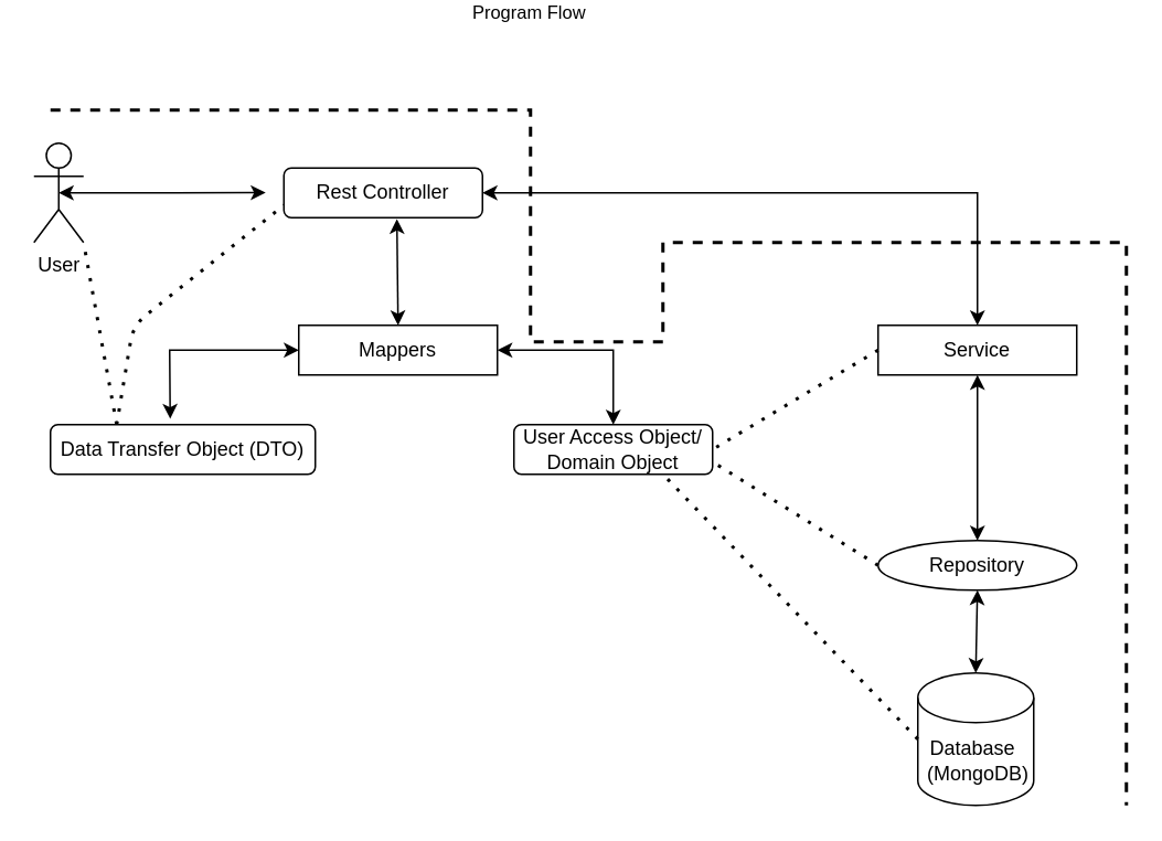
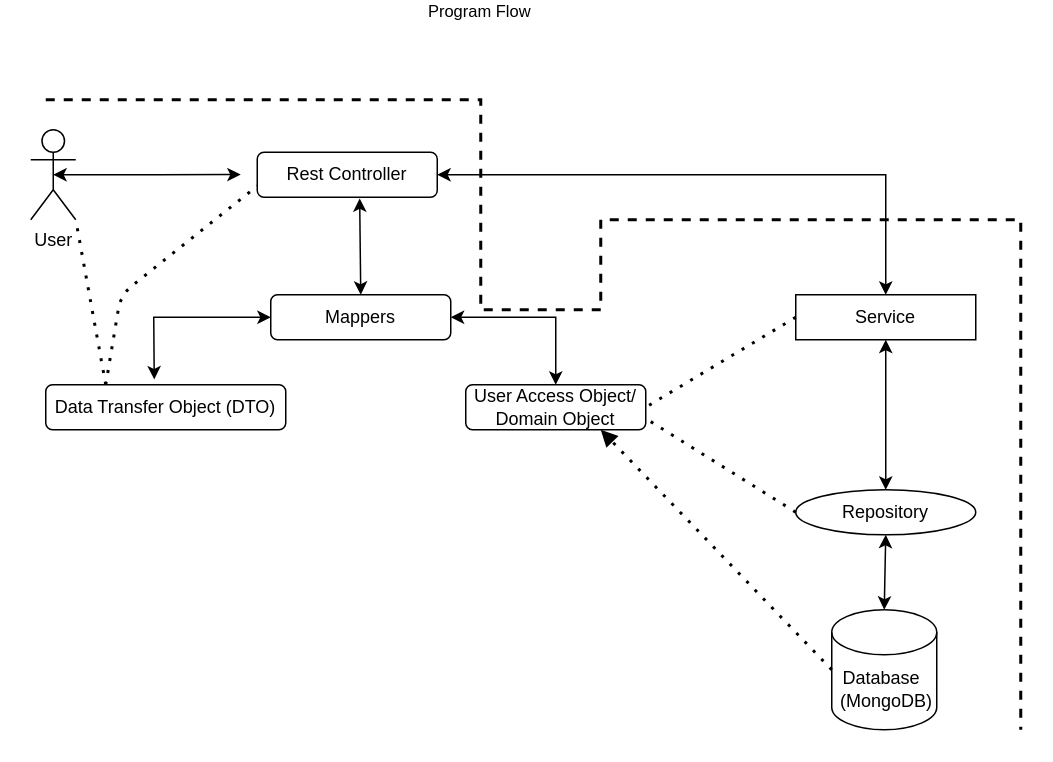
  <mxCell id="0" />
  <mxCell id="1" parent="0" />
  <mxCell id="2" style="edgeStyle=orthogonalEdgeStyle;rounded=0;orthogonalLoop=1;jettySize=auto;html=1;exitX=0.5;exitY=0.5;exitDx=0;exitDy=0;exitPerimeter=0;startArrow=classic;startFill=1;" edge="1" parent="1" source="3"><mxGeometry relative="1" as="geometry"><mxPoint x="160" y="69.897" as="targetPoint" /></mxGeometry></mxCell>
  <mxCell id="3" value="User" style="shape=umlActor;verticalLabelPosition=bottom;verticalAlign=top;html=1;outlineConnect=0;" vertex="1" parent="1"><mxGeometry x="20" y="40" width="30" height="60" as="geometry" /></mxCell>
  <mxCell id="4" value="Rest Controller" style="rounded=1;whiteSpace=wrap;html=1;" vertex="1" parent="1"><mxGeometry x="171" y="55" width="120" height="30" as="geometry" /></mxCell>
- <mxCell id="5" value="Mappers" style="whiteSpace=wrap;html=1;rounded=0;" vertex="1" parent="1"><mxGeometry x="180" y="150" width="120" height="30" as="geometry" /></mxCell>
+ <mxCell id="5" value="Mappers" style="rounded=1;whiteSpace=wrap;html=1;" vertex="1" parent="1"><mxGeometry x="180" y="150" width="120" height="30" as="geometry" /></mxCell>
  <mxCell id="6" value="Data Transfer Object (DTO)" style="rounded=1;whiteSpace=wrap;html=1;" vertex="1" parent="1"><mxGeometry x="30" y="210" width="160" height="30" as="geometry" /></mxCell>
  <mxCell id="7" value="User Access Object/ Domain Object" style="rounded=1;whiteSpace=wrap;html=1;" vertex="1" parent="1"><mxGeometry x="310" y="210" width="120" height="30" as="geometry" /></mxCell>
  <mxCell id="8" value="" style="endArrow=classic;startArrow=classic;html=1;entryX=0;entryY=0.5;entryDx=0;entryDy=0;exitX=0.452;exitY=-0.118;exitDx=0;exitDy=0;exitPerimeter=0;rounded=0;" edge="1" parent="1" source="6" target="5"><mxGeometry width="50" height="50" relative="1" as="geometry"><mxPoint x="40" y="160" as="sourcePoint" /><mxPoint x="90" y="110" as="targetPoint" /><Array as="points"><mxPoint x="102" y="165" /></Array></mxGeometry></mxCell>
  <mxCell id="9" value="" style="endArrow=classic;startArrow=classic;html=1;exitX=1;exitY=0.5;exitDx=0;exitDy=0;rounded=0;" edge="1" parent="1" source="5"><mxGeometry width="50" height="50" relative="1" as="geometry"><mxPoint x="370" y="170" as="sourcePoint" /><mxPoint x="370" y="210" as="targetPoint" /><Array as="points"><mxPoint x="370" y="165" /></Array></mxGeometry></mxCell>
  <mxCell id="10" value="Database&amp;nbsp;&lt;br&gt;&amp;nbsp;(MongoDB)" style="shape=cylinder3;whiteSpace=wrap;html=1;boundedLbl=1;backgroundOutline=1;size=15;" vertex="1" parent="1"><mxGeometry x="554" y="360" width="70" height="80" as="geometry" /></mxCell>
  <mxCell id="11" value="Repository" style="ellipse;whiteSpace=wrap;html=1;" vertex="1" parent="1"><mxGeometry x="530" y="280" width="120" height="30" as="geometry" /></mxCell>
  <mxCell id="12" value="Service" style="whiteSpace=wrap;html=1;rounded=0;" vertex="1" parent="1"><mxGeometry x="530" y="150" width="120" height="30" as="geometry" /></mxCell>
  <mxCell id="13" value="" style="endArrow=classic;startArrow=classic;html=1;exitX=0.569;exitY=1.025;exitDx=0;exitDy=0;exitPerimeter=0;entryX=0.5;entryY=0;entryDx=0;entryDy=0;rounded=0;" edge="1" parent="1" source="4" target="5"><mxGeometry width="50" height="50" relative="1" as="geometry"><mxPoint x="380" y="150" as="sourcePoint" /><mxPoint x="430" y="100" as="targetPoint" /></mxGeometry></mxCell>
  <mxCell id="14" value="" style="endArrow=classic;startArrow=classic;html=1;rounded=0;exitX=0.5;exitY=0;exitDx=0;exitDy=0;entryX=1;entryY=0.5;entryDx=0;entryDy=0;" edge="1" parent="1" source="12" target="4"><mxGeometry width="50" height="50" relative="1" as="geometry"><mxPoint x="470" y="140" as="sourcePoint" /><mxPoint x="520" y="90" as="targetPoint" /><Array as="points"><mxPoint x="590" y="70" /></Array></mxGeometry></mxCell>
  <mxCell id="15" value="" style="endArrow=classic;startArrow=classic;html=1;rounded=0;entryX=0.5;entryY=1;entryDx=0;entryDy=0;exitX=0.5;exitY=0;exitDx=0;exitDy=0;exitPerimeter=0;" edge="1" parent="1" source="10" target="11"><mxGeometry width="50" height="50" relative="1" as="geometry"><mxPoint x="390" y="380" as="sourcePoint" /><mxPoint x="440" y="330" as="targetPoint" /></mxGeometry></mxCell>
  <mxCell id="16" value="" style="endArrow=classic;startArrow=classic;html=1;entryX=0.5;entryY=1;entryDx=0;entryDy=0;" edge="1" parent="1" source="11" target="12"><mxGeometry width="50" height="50" relative="1" as="geometry"><mxPoint x="640" y="250" as="sourcePoint" /><mxPoint x="610" y="190" as="targetPoint" /></mxGeometry></mxCell>
  <mxCell id="17" value="" style="endArrow=none;dashed=1;html=1;dashPattern=1 3;strokeWidth=2;entryX=1;entryY=0.5;entryDx=0;entryDy=0;exitX=0;exitY=0.5;exitDx=0;exitDy=0;" edge="1" parent="1" source="12" target="7"><mxGeometry width="50" height="50" relative="1" as="geometry"><mxPoint x="270" y="340" as="sourcePoint" /><mxPoint x="320" y="290" as="targetPoint" /></mxGeometry></mxCell>
  <mxCell id="18" value="" style="endArrow=none;dashed=1;html=1;dashPattern=1 3;strokeWidth=2;entryX=1;entryY=0.75;entryDx=0;entryDy=0;exitX=0;exitY=0.5;exitDx=0;exitDy=0;" edge="1" parent="1" source="11" target="7"><mxGeometry width="50" height="50" relative="1" as="geometry"><mxPoint x="540" y="175" as="sourcePoint" /><mxPoint x="440" y="235" as="targetPoint" /></mxGeometry></mxCell>
- <mxCell id="19" value="" style="endArrow=none;dashed=1;html=1;dashPattern=1 3;strokeWidth=2;entryX=0.75;entryY=1;entryDx=0;entryDy=0;exitX=0;exitY=0.5;exitDx=0;exitDy=0;exitPerimeter=0;" edge="1" parent="1" source="10" target="7"><mxGeometry width="50" height="50" relative="1" as="geometry"><mxPoint x="539" y="331" as="sourcePoint" /><mxPoint x="439" y="268.5" as="targetPoint" /></mxGeometry></mxCell>
+ <mxCell id="19" value="" style="endArrow=block;dashed=1;html=1;dashPattern=1 3;strokeWidth=2;entryX=0.75;entryY=1;entryDx=0;entryDy=0;exitX=0;exitY=0.5;exitDx=0;exitDy=0;exitPerimeter=0;" edge="1" parent="1" source="10" target="7"><mxGeometry width="50" height="50" relative="1" as="geometry"><mxPoint x="539" y="331" as="sourcePoint" /><mxPoint x="439" y="268.5" as="targetPoint" /></mxGeometry></mxCell>
  <mxCell id="20" value="" style="endArrow=none;dashed=1;html=1;dashPattern=1 3;strokeWidth=2;entryX=0;entryY=0.75;entryDx=0;entryDy=0;exitX=0.25;exitY=0;exitDx=0;exitDy=0;" edge="1" parent="1" source="6" target="4"><mxGeometry width="50" height="50" relative="1" as="geometry"><mxPoint x="30" y="180" as="sourcePoint" /><mxPoint x="80" y="130" as="targetPoint" /><Array as="points"><mxPoint x="80" y="150" /></Array></mxGeometry></mxCell>
  <mxCell id="21" value="" style="endArrow=none;dashed=1;html=1;dashPattern=1 3;strokeWidth=2;entryX=1;entryY=1;entryDx=0;entryDy=0;entryPerimeter=0;exitX=0.25;exitY=0;exitDx=0;exitDy=0;" edge="1" parent="1" source="6" target="3"><mxGeometry width="50" height="50" relative="1" as="geometry"><mxPoint x="40" y="370" as="sourcePoint" /><mxPoint x="90" y="320" as="targetPoint" /></mxGeometry></mxCell>
  <mxCell id="22" value="" style="endArrow=none;dashed=1;html=1;strokeWidth=2;rounded=0;" edge="1" parent="1"><mxGeometry width="50" height="50" relative="1" as="geometry"><mxPoint x="30" y="20" as="sourcePoint" /><mxPoint x="680" y="440" as="targetPoint" /><Array as="points"><mxPoint x="320" y="20" /><mxPoint x="320" y="160" /><mxPoint x="400" y="160" /><mxPoint x="400" y="100" /><mxPoint x="680" y="100" /><mxPoint x="680" y="160" /></Array></mxGeometry></mxCell>
  <mxCell id="23" value="Program Flow" style="edgeLabel;html=1;align=center;verticalAlign=middle;resizable=0;points=[];" vertex="1" connectable="0" parent="22"><mxGeometry x="-0.488" y="-2" relative="1" as="geometry"><mxPoint y="-75" as="offset" /></mxGeometry></mxCell>
